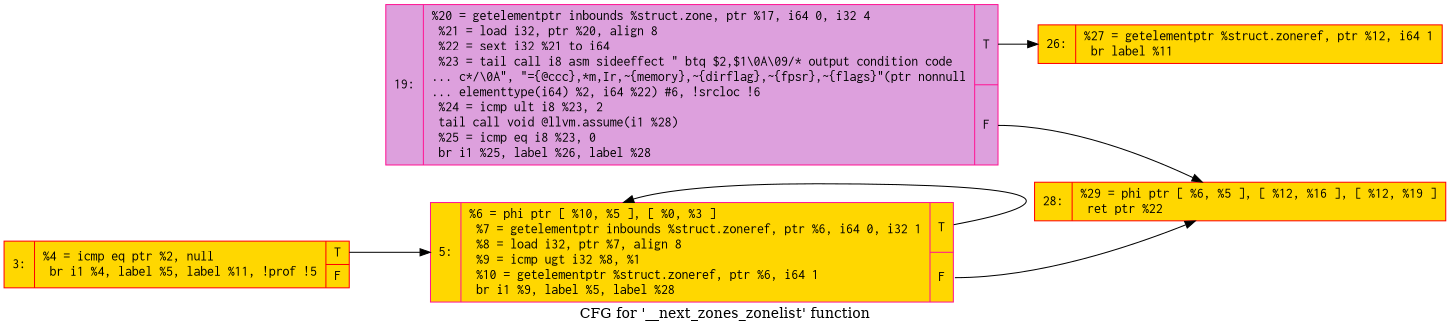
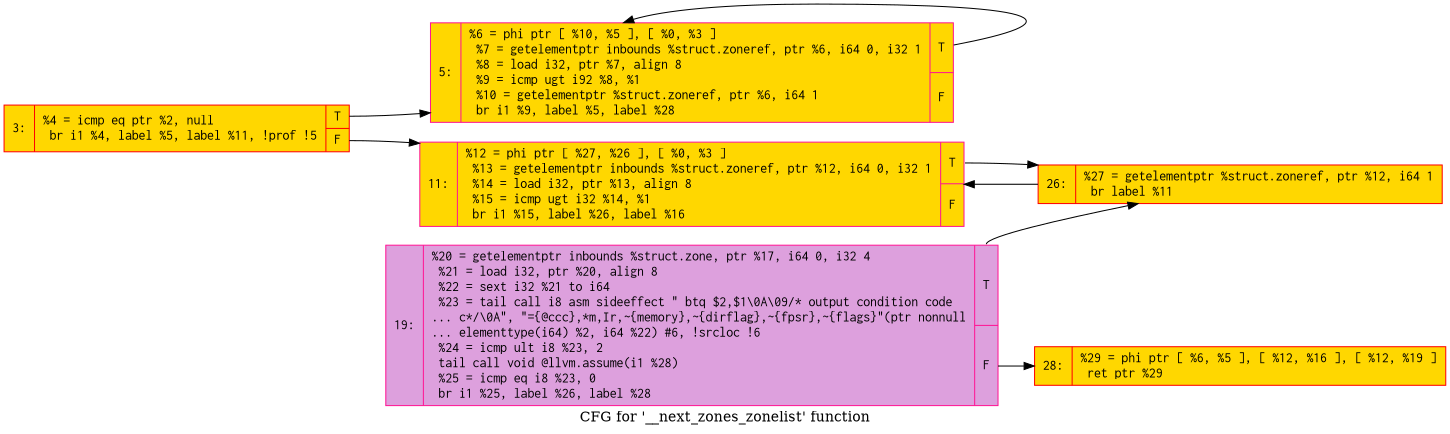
  digraph {
    label="CFG for '__next_zones_zonelist' function"
    rankdir=LR
    node [color=red fillcolor=gold fontname=Courier shape=record style=filled]
    edge [tailport=s0]
    n1 [label="{3:\l|  %4 = icmp eq ptr %2, null\l  br i1 %4, label %5, label %11, !prof !5\l|{<s0>T|<s1>F}}"]
-   n2 [color=deeppink label="{5:\l|  %6 = phi ptr [ %10, %5 ], [ %0, %3 ]\l  %7 = getelementptr inbounds %struct.zoneref, ptr %6, i64 0, i32 1\l  %8 = load i32, ptr %7, align 8\l  %9 = icmp ugt i32 %8, %1\l  %10 = getelementptr %struct.zoneref, ptr %6, i64 1\l  br i1 %9, label %5, label %28\l|{<s0>T|<s1>F}}"]
-   n4 [label="{28:\l|  %29 = phi ptr [ %6, %5 ], [ %12, %16 ], [ %12, %19 ]\l  ret ptr %22\l}"]
+   n2 [color=deeppink label="{5:\l|  %6 = phi ptr [ %10, %5 ], [ %0, %3 ]\l  %7 = getelementptr inbounds %struct.zoneref, ptr %6, i64 0, i32 1\l  %8 = load i32, ptr %7, align 8\l  %9 = icmp ugt i92 %8, %1\l  %10 = getelementptr %struct.zoneref, ptr %6, i64 1\l  br i1 %9, label %5, label %28\l|{<s0>T|<s1>F}}"]
+   n3 [color=deeppink label="{11:\l|  %12 = phi ptr [ %27, %26 ], [ %0, %3 ]\l  %13 = getelementptr inbounds %struct.zoneref, ptr %12, i64 0, i32 1\l  %14 = load i32, ptr %13, align 8\l  %15 = icmp ugt i32 %14, %1\l  br i1 %15, label %26, label %16\l|{<s0>T|<s1>F}}"]
+   n4 [label="{28:\l|  %29 = phi ptr [ %6, %5 ], [ %12, %16 ], [ %12, %19 ]\l  ret ptr %29\l}"]
    n5 [label="{26:\l|  %27 = getelementptr %struct.zoneref, ptr %12, i64 1\l  br label %11\l}"]
    n6 [color=deeppink fillcolor=plum label="{19:\l|  %20 = getelementptr inbounds %struct.zone, ptr %17, i64 0, i32 4\l  %21 = load i32, ptr %20, align 8\l  %22 = sext i32 %21 to i64\l  %23 = tail call i8 asm sideeffect \" btq  $2,$1\\0A\\09/* output condition code\l... c*/\\0A\", \"=\{@ccc\},*m,Ir,~\{memory\},~\{dirflag\},~\{fpsr\},~\{flags\}\"(ptr nonnull\l... elementtype(i64) %2, i64 %22) #6, !srcloc !6\l  %24 = icmp ult i8 %23, 2\l  tail call void @llvm.assume(i1 %28)\l  %25 = icmp eq i8 %23, 0\l  br i1 %25, label %26, label %28\l|{<s0>T|<s1>F}}"]
    n1 -> n2
+   n1 -> n3 [tailport=s1]
    n2 -> n2
-   n2 -> n4 [tailport=s1]
+   n3 -> n5
+   n5 -> n3
    n6 -> n4 [tailport=s1]
    n6 -> n5
  }
